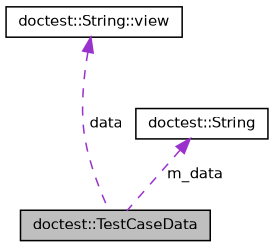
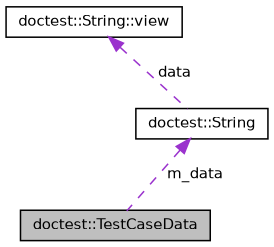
  digraph {
    node [color=black fillcolor=white fontname=Helvetica fontsize=10 shape=record style=filled]
    edge [color=darkorchid3 dir=back fontname=Helvetica fontsize=10 labelfontname=Helvetica labelfontsize=10 style=dashed]
    n1 [fillcolor=grey75 fontcolor=black height=0.2 label="doctest::TestCaseData" width=0.4]
    n2 [height=0.2 label="doctest::String" width=0.4]
    n3 [height=0.2 label="doctest::String::view" width=0.4]
    n2 -> n1 [label=" m_data"]
-   n3 -> n1 [label=" data"]
+   n3 -> n2 [label=" data"]
  }
